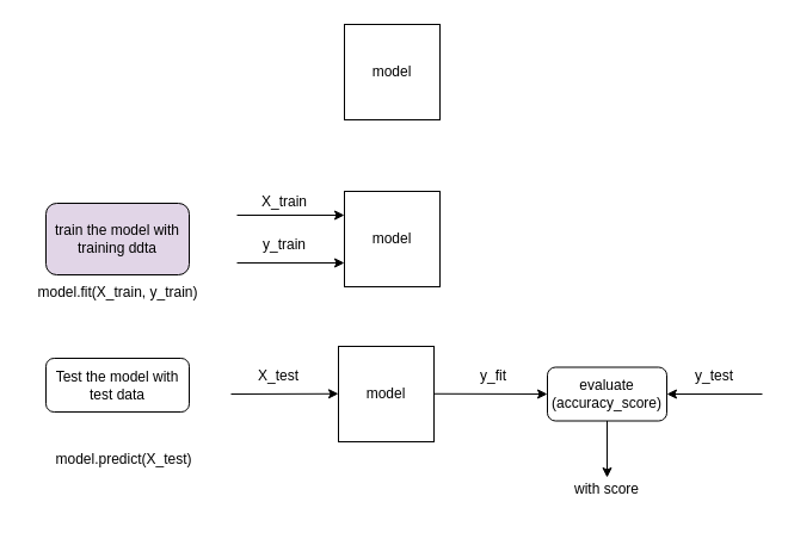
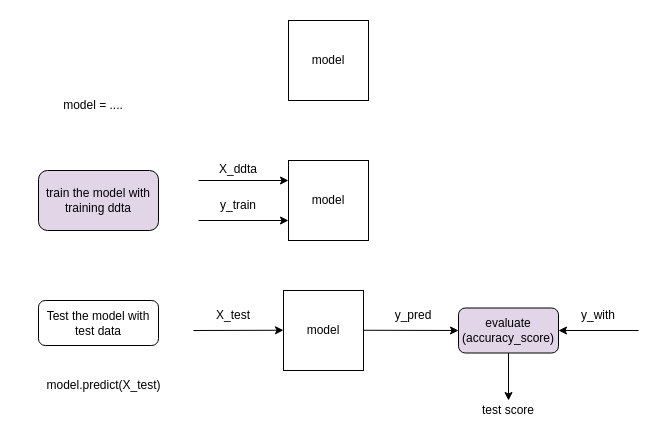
  <mxCell id="0" />
  <mxCell id="1" parent="0" />
  <mxCell id="2" value="model" style="whiteSpace=wrap;html=1;aspect=fixed;" vertex="1" parent="1"><mxGeometry x="288" y="20" width="80" height="80" as="geometry" /></mxCell>
  <mxCell id="3" value="model" style="whiteSpace=wrap;html=1;aspect=fixed;" vertex="1" parent="1"><mxGeometry x="288" y="160" width="80" height="80" as="geometry" /></mxCell>
  <mxCell id="4" value="model" style="whiteSpace=wrap;html=1;aspect=fixed;" vertex="1" parent="1"><mxGeometry x="283" y="290" width="80" height="80" as="geometry" /></mxCell>
  <mxCell id="5" value="" style="endArrow=classic;html=1;rounded=0;entryX=0;entryY=0.25;entryDx=0;entryDy=0;" edge="1" parent="1" target="3"><mxGeometry width="50" height="50" relative="1" as="geometry"><mxPoint x="198" y="180" as="sourcePoint" /><mxPoint x="278" y="180" as="targetPoint" /></mxGeometry></mxCell>
  <mxCell id="6" value="" style="endArrow=classic;html=1;rounded=0;entryX=0;entryY=0.75;entryDx=0;entryDy=0;" edge="1" parent="1" target="3"><mxGeometry width="50" height="50" relative="1" as="geometry"><mxPoint x="198" y="220" as="sourcePoint" /><mxPoint x="278" y="210" as="targetPoint" /></mxGeometry></mxCell>
  <mxCell id="7" value="" style="endArrow=classic;html=1;rounded=0;entryX=0;entryY=0.75;entryDx=0;entryDy=0;" edge="1" parent="1"><mxGeometry width="50" height="50" relative="1" as="geometry"><mxPoint x="193" y="330" as="sourcePoint" /><mxPoint x="283" y="329.75" as="targetPoint" /></mxGeometry></mxCell>
- <mxCell id="8" value="X_train" style="text;html=1;align=center;verticalAlign=middle;whiteSpace=wrap;rounded=0;" vertex="1" parent="1"><mxGeometry x="208" y="154" width="60" height="30" as="geometry" /></mxCell>
+ <mxCell id="8" value="X_ddta" style="text;html=1;align=center;verticalAlign=middle;whiteSpace=wrap;rounded=0;" vertex="1" parent="1"><mxGeometry x="208" y="154" width="60" height="30" as="geometry" /></mxCell>
  <mxCell id="9" value="y_train" style="text;html=1;align=center;verticalAlign=middle;whiteSpace=wrap;rounded=0;" vertex="1" parent="1"><mxGeometry x="208" y="190" width="60" height="30" as="geometry" /></mxCell>
  <mxCell id="10" value="X_test" style="text;html=1;align=center;verticalAlign=middle;whiteSpace=wrap;rounded=0;" vertex="1" parent="1"><mxGeometry x="203" y="300" width="60" height="30" as="geometry" /></mxCell>
  <mxCell id="11" value="" style="endArrow=classic;html=1;rounded=0;entryX=0;entryY=0.5;entryDx=0;entryDy=0;" edge="1" parent="1" target="16"><mxGeometry width="50" height="50" relative="1" as="geometry"><mxPoint x="363" y="329.75" as="sourcePoint" /><mxPoint x="453" y="329.5" as="targetPoint" /></mxGeometry></mxCell>
- <mxCell id="12" value="y_fit" style="text;html=1;align=center;verticalAlign=middle;whiteSpace=wrap;rounded=0;" vertex="1" parent="1"><mxGeometry x="383" y="300" width="60" height="30" as="geometry" /></mxCell>
- <mxCell id="14" value="model.fit(X_train, y_train)" style="text;html=1;align=center;verticalAlign=middle;whiteSpace=wrap;rounded=0;" vertex="1" parent="1"><mxGeometry x="20.5" y="230" width="155" height="30" as="geometry" /></mxCell>
+ <mxCell id="12" value="y_pred" style="text;html=1;align=center;verticalAlign=middle;whiteSpace=wrap;rounded=0;" vertex="1" parent="1"><mxGeometry x="383" y="300" width="60" height="30" as="geometry" /></mxCell>
+ <mxCell id="13" value="model = ...." style="text;html=1;align=center;verticalAlign=middle;whiteSpace=wrap;rounded=0;" vertex="1" parent="1"><mxGeometry x="58" y="90" width="70" height="30" as="geometry" /></mxCell>
  <mxCell id="15" value="model.predict(X_test)" style="text;html=1;align=center;verticalAlign=middle;whiteSpace=wrap;rounded=0;" vertex="1" parent="1"><mxGeometry x="25.5" y="370" width="155" height="30" as="geometry" /></mxCell>
- <mxCell id="16" value="evaluate (accuracy_score)" style="rounded=1;whiteSpace=wrap;html=1;" vertex="1" parent="1"><mxGeometry x="458" y="307.5" width="100" height="45" as="geometry" /></mxCell>
+ <mxCell id="16" value="evaluate (accuracy_score)" style="rounded=1;whiteSpace=wrap;html=1;fillColor=#e1d5e7;" vertex="1" parent="1"><mxGeometry x="458" y="307.5" width="100" height="45" as="geometry" /></mxCell>
  <mxCell id="17" value="" style="endArrow=classic;html=1;rounded=0;entryX=1;entryY=0.5;entryDx=0;entryDy=0;" edge="1" parent="1" target="16"><mxGeometry width="50" height="50" relative="1" as="geometry"><mxPoint x="638" y="330" as="sourcePoint" /><mxPoint x="693" y="320.25" as="targetPoint" /></mxGeometry></mxCell>
- <mxCell id="18" value="y_test" style="text;html=1;align=center;verticalAlign=middle;whiteSpace=wrap;rounded=0;" vertex="1" parent="1"><mxGeometry x="568" y="300" width="60" height="30" as="geometry" /></mxCell>
+ <mxCell id="18" value="y_with" style="text;html=1;align=center;verticalAlign=middle;whiteSpace=wrap;rounded=0;" vertex="1" parent="1"><mxGeometry x="568" y="300" width="60" height="30" as="geometry" /></mxCell>
  <mxCell id="19" value="" style="endArrow=classic;html=1;rounded=0;" edge="1" parent="1" source="16"><mxGeometry width="50" height="50" relative="1" as="geometry"><mxPoint x="508" y="402.5" as="sourcePoint" /><mxPoint x="508" y="400" as="targetPoint" /></mxGeometry></mxCell>
- <mxCell id="20" value="with score" style="text;html=1;align=center;verticalAlign=middle;whiteSpace=wrap;rounded=0;" vertex="1" parent="1"><mxGeometry x="478" y="395" width="60" height="30" as="geometry" /></mxCell>
+ <mxCell id="20" value="test score" style="text;html=1;align=center;verticalAlign=middle;whiteSpace=wrap;rounded=0;" vertex="1" parent="1"><mxGeometry x="478" y="395" width="60" height="30" as="geometry" /></mxCell>
  <mxCell id="21" value="train the model with training ddta" style="rounded=1;whiteSpace=wrap;html=1;fillColor=#e1d5e7;" vertex="1" parent="1"><mxGeometry x="38" y="170" width="120" height="60" as="geometry" /></mxCell>
  <mxCell id="22" value="Test the model with test data" style="rounded=1;whiteSpace=wrap;html=1;" vertex="1" parent="1"><mxGeometry x="38" y="300" width="120" height="45" as="geometry" /></mxCell>
